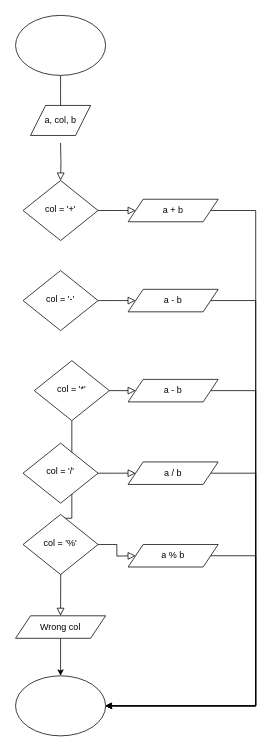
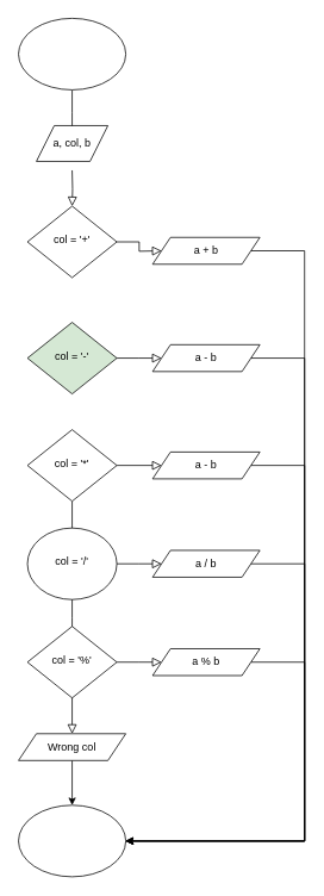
  <mxCell id="0" />
  <mxCell id="1" parent="0" />
  <mxCell id="2" value="" style="rounded=0;html=1;jettySize=auto;orthogonalLoop=1;fontSize=11;endArrow=block;endFill=0;endSize=8;strokeWidth=1;shadow=0;labelBackgroundColor=none;edgeStyle=orthogonalEdgeStyle;" parent="1" target="4" edge="1"><mxGeometry relative="1" as="geometry"><mxPoint x="80" y="190" as="sourcePoint" /></mxGeometry></mxCell>
  <mxCell id="3" value="" style="edgeStyle=orthogonalEdgeStyle;rounded=0;html=1;jettySize=auto;orthogonalLoop=1;fontSize=11;endArrow=block;endFill=0;endSize=8;strokeWidth=1;shadow=0;labelBackgroundColor=none;" parent="1" source="4" edge="1"><mxGeometry y="10" relative="1" as="geometry"><mxPoint as="offset" /><mxPoint x="180" y="280" as="targetPoint" /></mxGeometry></mxCell>
- <mxCell id="4" value="col = '+'" style="rhombus;whiteSpace=wrap;html=1;shadow=0;fontFamily=Helvetica;fontSize=12;align=center;strokeWidth=1;spacing=6;spacingTop=-4;" parent="1" vertex="1"><mxGeometry x="30" y="240" width="100" height="80" as="geometry" /></mxCell>
+ <mxCell id="4" value="col = '+'" style="rhombus;whiteSpace=wrap;html=1;shadow=0;fontFamily=Helvetica;fontSize=12;align=center;strokeWidth=1;spacing=6;spacingTop=-4;" parent="1" vertex="1"><mxGeometry x="30" y="230" width="100" height="80" as="geometry" /></mxCell>
  <mxCell id="5" value="No" style="rounded=0;html=1;jettySize=auto;orthogonalLoop=1;fontSize=11;endArrow=block;endFill=0;endSize=8;strokeWidth=1;shadow=0;labelBackgroundColor=none;edgeStyle=orthogonalEdgeStyle;" parent="1" source="15" edge="1"><mxGeometry x="0.333" y="20" relative="1" as="geometry"><mxPoint as="offset" /><mxPoint x="80" y="820" as="targetPoint" /></mxGeometry></mxCell>
  <mxCell id="6" value="" style="edgeStyle=orthogonalEdgeStyle;rounded=0;html=1;jettySize=auto;orthogonalLoop=1;fontSize=11;endArrow=block;endFill=0;endSize=8;strokeWidth=1;shadow=0;labelBackgroundColor=none;" parent="1" source="7" edge="1"><mxGeometry y="10" relative="1" as="geometry"><mxPoint as="offset" /><mxPoint x="180" y="400" as="targetPoint" /></mxGeometry></mxCell>
- <mxCell id="7" value="col = '-'" style="rhombus;whiteSpace=wrap;html=1;shadow=0;fontFamily=Helvetica;fontSize=12;align=center;strokeWidth=1;spacing=6;spacingTop=-4;" parent="1" vertex="1"><mxGeometry x="30" y="360" width="100" height="80" as="geometry" /></mxCell>
+ <mxCell id="7" value="col = '-'" style="rhombus;whiteSpace=wrap;html=1;shadow=0;fontFamily=Helvetica;fontSize=12;align=center;strokeWidth=1;spacing=6;spacingTop=-4;fillColor=#d5e8d4;" parent="1" vertex="1"><mxGeometry x="30" y="360" width="100" height="80" as="geometry" /></mxCell>
  <mxCell id="8" style="edgeStyle=orthogonalEdgeStyle;rounded=0;orthogonalLoop=1;jettySize=auto;html=1;entryX=0.5;entryY=0;entryDx=0;entryDy=0;" edge="1" parent="1" source="9"><mxGeometry relative="1" as="geometry"><mxPoint x="80" y="150" as="targetPoint" /></mxGeometry></mxCell>
  <mxCell id="9" value="" style="ellipse;whiteSpace=wrap;html=1;" vertex="1" parent="1"><mxGeometry x="20" y="20" width="120" height="80" as="geometry" /></mxCell>
  <mxCell id="10" value="a, col, b" style="shape=parallelogram;perimeter=parallelogramPerimeter;whiteSpace=wrap;html=1;fixedSize=1;" vertex="1" parent="1"><mxGeometry x="40" y="140" width="80" height="40" as="geometry" /></mxCell>
  <mxCell id="11" style="edgeStyle=orthogonalEdgeStyle;rounded=0;orthogonalLoop=1;jettySize=auto;html=1;entryX=1;entryY=0.5;entryDx=0;entryDy=0;" edge="1" parent="1" source="12" target="29"><mxGeometry relative="1" as="geometry"><Array as="points"><mxPoint x="340" y="280" /><mxPoint x="340" y="940" /></Array></mxGeometry></mxCell>
  <mxCell id="12" value="a + b" style="shape=parallelogram;perimeter=parallelogramPerimeter;whiteSpace=wrap;html=1;fixedSize=1;" vertex="1" parent="1"><mxGeometry x="170" y="265" width="120" height="30" as="geometry" /></mxCell>
  <mxCell id="13" style="edgeStyle=orthogonalEdgeStyle;rounded=0;orthogonalLoop=1;jettySize=auto;html=1;entryX=1;entryY=0.5;entryDx=0;entryDy=0;" edge="1" parent="1" source="14" target="29"><mxGeometry relative="1" as="geometry"><mxPoint x="140" y="945.053" as="targetPoint" /><Array as="points"><mxPoint x="340" y="400" /><mxPoint x="340" y="940" /></Array></mxGeometry></mxCell>
  <mxCell id="14" value="a - b" style="shape=parallelogram;perimeter=parallelogramPerimeter;whiteSpace=wrap;html=1;fixedSize=1;" vertex="1" parent="1"><mxGeometry x="170" y="385" width="120" height="30" as="geometry" /></mxCell>
- <mxCell id="15" value="col = '*'" style="rhombus;whiteSpace=wrap;html=1;shadow=0;fontFamily=Helvetica;fontSize=12;align=center;strokeWidth=1;spacing=6;spacingTop=-4;" vertex="1" parent="1"><mxGeometry x="45" y="480" width="100" height="80" as="geometry" /></mxCell>
+ <mxCell id="15" value="col = '*'" style="rhombus;whiteSpace=wrap;html=1;shadow=0;fontFamily=Helvetica;fontSize=12;align=center;strokeWidth=1;spacing=6;spacingTop=-4;" vertex="1" parent="1"><mxGeometry x="30" y="480" width="100" height="80" as="geometry" /></mxCell>
  <mxCell id="16" style="edgeStyle=orthogonalEdgeStyle;rounded=0;orthogonalLoop=1;jettySize=auto;html=1;exitX=1;exitY=0.5;exitDx=0;exitDy=0;" edge="1" parent="1" source="17"><mxGeometry relative="1" as="geometry"><mxPoint x="140" y="940" as="targetPoint" /><Array as="points"><mxPoint x="340" y="520" /><mxPoint x="340" y="940" /></Array></mxGeometry></mxCell>
  <mxCell id="17" value="a - b" style="shape=parallelogram;perimeter=parallelogramPerimeter;whiteSpace=wrap;html=1;fixedSize=1;" vertex="1" parent="1"><mxGeometry x="170" y="505" width="120" height="30" as="geometry" /></mxCell>
  <mxCell id="18" value="" style="edgeStyle=orthogonalEdgeStyle;rounded=0;html=1;jettySize=auto;orthogonalLoop=1;fontSize=11;endArrow=block;endFill=0;endSize=8;strokeWidth=1;shadow=0;labelBackgroundColor=none;exitX=1;exitY=0.5;exitDx=0;exitDy=0;entryX=0;entryY=0.5;entryDx=0;entryDy=0;" edge="1" parent="1" source="15" target="17"><mxGeometry y="10" relative="1" as="geometry"><mxPoint as="offset" /><mxPoint x="140" y="400" as="sourcePoint" /><mxPoint x="190" y="400" as="targetPoint" /><Array as="points" /></mxGeometry></mxCell>
- <mxCell id="19" value="col = '/'" style="rhombus;whiteSpace=wrap;html=1;shadow=0;fontFamily=Helvetica;fontSize=12;align=center;strokeWidth=1;spacing=6;spacingTop=-4;" vertex="1" parent="1"><mxGeometry x="30" y="590" width="100" height="80" as="geometry" /></mxCell>
+ <mxCell id="19" value="col = '/'" style="ellipse;whiteSpace=wrap;html=1;shadow=0;fontFamily=Helvetica;fontSize=12;align=center;strokeWidth=1;spacing=6;spacingTop=-4;" vertex="1" parent="1"><mxGeometry x="30" y="590" width="100" height="80" as="geometry" /></mxCell>
  <mxCell id="20" value="" style="edgeStyle=orthogonalEdgeStyle;rounded=0;html=1;jettySize=auto;orthogonalLoop=1;fontSize=11;endArrow=block;endFill=0;endSize=8;strokeWidth=1;shadow=0;labelBackgroundColor=none;exitX=1;exitY=0.5;exitDx=0;exitDy=0;entryX=0;entryY=0.5;entryDx=0;entryDy=0;" edge="1" parent="1" source="19"><mxGeometry y="10" relative="1" as="geometry"><mxPoint as="offset" /><mxPoint x="140" y="510" as="sourcePoint" /><mxPoint x="180" y="630" as="targetPoint" /><Array as="points" /></mxGeometry></mxCell>
  <mxCell id="21" style="edgeStyle=orthogonalEdgeStyle;rounded=0;orthogonalLoop=1;jettySize=auto;html=1;exitX=1;exitY=0.5;exitDx=0;exitDy=0;" edge="1" parent="1" source="22"><mxGeometry relative="1" as="geometry"><mxPoint x="140" y="940" as="targetPoint" /><Array as="points"><mxPoint x="340" y="630" /><mxPoint x="340" y="940" /></Array></mxGeometry></mxCell>
  <mxCell id="22" value="a / b" style="shape=parallelogram;perimeter=parallelogramPerimeter;whiteSpace=wrap;html=1;fixedSize=1;" vertex="1" parent="1"><mxGeometry x="170" y="615" width="120" height="30" as="geometry" /></mxCell>
- <mxCell id="23" value="col = '%'" style="rhombus;whiteSpace=wrap;html=1;shadow=0;fontFamily=Helvetica;fontSize=12;align=center;strokeWidth=1;spacing=6;spacingTop=-4;" vertex="1" parent="1"><mxGeometry x="30" y="685" width="100" height="80" as="geometry" /></mxCell>
+ <mxCell id="23" value="col = '%'" style="rhombus;whiteSpace=wrap;html=1;shadow=0;fontFamily=Helvetica;fontSize=12;align=center;strokeWidth=1;spacing=6;spacingTop=-4;" vertex="1" parent="1"><mxGeometry x="30" y="700" width="100" height="80" as="geometry" /></mxCell>
  <mxCell id="24" value="" style="edgeStyle=orthogonalEdgeStyle;rounded=0;html=1;jettySize=auto;orthogonalLoop=1;fontSize=11;endArrow=block;endFill=0;endSize=8;strokeWidth=1;shadow=0;labelBackgroundColor=none;exitX=1;exitY=0.5;exitDx=0;exitDy=0;entryX=0;entryY=0.5;entryDx=0;entryDy=0;" edge="1" parent="1" source="23"><mxGeometry y="10" relative="1" as="geometry"><mxPoint as="offset" /><mxPoint x="140" y="620" as="sourcePoint" /><mxPoint x="180" y="740" as="targetPoint" /><Array as="points" /></mxGeometry></mxCell>
  <mxCell id="25" style="edgeStyle=orthogonalEdgeStyle;rounded=0;orthogonalLoop=1;jettySize=auto;html=1;exitX=1;exitY=0.5;exitDx=0;exitDy=0;entryX=1;entryY=0.5;entryDx=0;entryDy=0;" edge="1" parent="1" source="26" target="29"><mxGeometry relative="1" as="geometry"><Array as="points"><mxPoint x="340" y="740" /><mxPoint x="340" y="940" /></Array></mxGeometry></mxCell>
  <mxCell id="26" value="a % b" style="shape=parallelogram;perimeter=parallelogramPerimeter;whiteSpace=wrap;html=1;fixedSize=1;" vertex="1" parent="1"><mxGeometry x="170" y="725" width="120" height="30" as="geometry" /></mxCell>
  <mxCell id="27" style="edgeStyle=orthogonalEdgeStyle;rounded=0;orthogonalLoop=1;jettySize=auto;html=1;exitX=0.5;exitY=1;exitDx=0;exitDy=0;entryX=0.5;entryY=0;entryDx=0;entryDy=0;" edge="1" parent="1" source="28" target="29"><mxGeometry relative="1" as="geometry" /></mxCell>
  <mxCell id="28" value="Wrong col" style="shape=parallelogram;perimeter=parallelogramPerimeter;whiteSpace=wrap;html=1;fixedSize=1;" vertex="1" parent="1"><mxGeometry x="20" y="820" width="120" height="30" as="geometry" /></mxCell>
  <mxCell id="29" value="" style="ellipse;whiteSpace=wrap;html=1;" vertex="1" parent="1"><mxGeometry x="20" y="900" width="120" height="80" as="geometry" /></mxCell>
